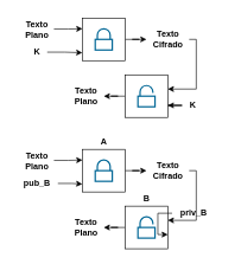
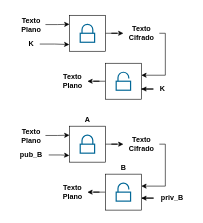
  <mxCell id="0" />
  <mxCell id="1" parent="0" />
  <mxCell id="2" style="edgeStyle=orthogonalEdgeStyle;rounded=0;orthogonalLoop=1;jettySize=auto;html=1;exitX=0;exitY=0.5;exitDx=0;exitDy=0;" parent="1" source="3" target="13" edge="1"><mxGeometry relative="1" as="geometry" /></mxCell>
  <mxCell id="3" value="" style="rounded=0;whiteSpace=wrap;html=1;" parent="1" vertex="1"><mxGeometry x="175" y="105" width="60" height="60" as="geometry" /></mxCell>
  <mxCell id="4" style="edgeStyle=orthogonalEdgeStyle;rounded=0;orthogonalLoop=1;jettySize=auto;html=1;entryX=0;entryY=0.5;entryDx=0;entryDy=0;entryPerimeter=0;" parent="1" source="5" target="9" edge="1"><mxGeometry relative="1" as="geometry"><mxPoint x="255" y="55" as="targetPoint" /></mxGeometry></mxCell>
  <mxCell id="5" value="" style="rounded=0;whiteSpace=wrap;html=1;" parent="1" vertex="1"><mxGeometry x="115" y="25" width="60" height="60" as="geometry" /></mxCell>
  <mxCell id="6" style="edgeStyle=orthogonalEdgeStyle;rounded=0;orthogonalLoop=1;jettySize=auto;html=1;entryX=0;entryY=0.25;entryDx=0;entryDy=0;" parent="1" source="7" target="5" edge="1"><mxGeometry relative="1" as="geometry" /></mxCell>
  <mxCell id="7" value="&lt;div&gt;Texto&lt;/div&gt;&lt;div&gt;Plano&lt;/div&gt;" style="text;html=1;align=center;verticalAlign=middle;resizable=0;points=[];autosize=1;strokeColor=none;fillColor=none;fontStyle=1" parent="1" vertex="1"><mxGeometry x="26" y="20" width="49" height="41" as="geometry" /></mxCell>
  <mxCell id="8" value="&lt;div&gt;K&lt;/div&gt;" style="text;html=1;align=center;verticalAlign=middle;resizable=0;points=[];autosize=1;strokeColor=none;fillColor=none;fontStyle=1" parent="1" vertex="1"><mxGeometry x="35.5" y="58" width="30" height="30" as="geometry" /></mxCell>
  <mxCell id="9" value="&lt;div&gt;Texto&lt;/div&gt;&lt;div&gt;Cifrado&lt;br&gt;&lt;/div&gt;" style="text;html=1;align=center;verticalAlign=middle;resizable=0;points=[];autosize=1;strokeColor=none;fillColor=none;fontStyle=1" parent="1" vertex="1"><mxGeometry x="205" y="35" width="60" height="40" as="geometry" /></mxCell>
  <mxCell id="10" style="edgeStyle=orthogonalEdgeStyle;rounded=0;orthogonalLoop=1;jettySize=auto;html=1;entryX=1;entryY=0.333;entryDx=0;entryDy=0;entryPerimeter=0;" parent="1" source="9" target="3" edge="1"><mxGeometry relative="1" as="geometry"><Array as="points"><mxPoint x="275" y="55" /><mxPoint x="275" y="125" /></Array></mxGeometry></mxCell>
  <mxCell id="11" value="K" style="text;html=1;align=center;verticalAlign=middle;resizable=0;points=[];autosize=1;strokeColor=none;fillColor=none;fontStyle=1" parent="1" vertex="1"><mxGeometry x="255" y="133" width="30" height="30" as="geometry" /></mxCell>
  <mxCell id="12" style="edgeStyle=orthogonalEdgeStyle;rounded=0;orthogonalLoop=1;jettySize=auto;html=1;entryX=1;entryY=0.717;entryDx=0;entryDy=0;entryPerimeter=0;" parent="1" source="11" target="3" edge="1"><mxGeometry relative="1" as="geometry" /></mxCell>
  <mxCell id="13" value="&lt;div&gt;Texto&lt;/div&gt;&lt;div&gt;Plano&lt;/div&gt;" style="text;html=1;align=center;verticalAlign=middle;resizable=0;points=[];autosize=1;strokeColor=none;fillColor=none;fontStyle=1" parent="1" vertex="1"><mxGeometry x="95" y="115" width="50" height="40" as="geometry" /></mxCell>
  <mxCell id="14" value="" style="html=1;verticalLabelPosition=bottom;align=center;labelBackgroundColor=#ffffff;verticalAlign=top;strokeWidth=2;strokeColor=light-dark(#036897, #ededed);shadow=0;dashed=0;shape=mxgraph.ios7.icons.unlocked;" parent="1" vertex="1"><mxGeometry x="193" y="120" width="24" height="30" as="geometry" /></mxCell>
  <mxCell id="15" value="" style="html=1;verticalLabelPosition=bottom;align=center;labelBackgroundColor=#ffffff;verticalAlign=top;strokeWidth=2;strokeColor=light-dark(#036897, #32a0ff);shadow=0;dashed=0;shape=mxgraph.ios7.icons.locked;" parent="1" vertex="1"><mxGeometry x="133" y="40" width="24" height="30" as="geometry" /></mxCell>
  <mxCell id="16" style="edgeStyle=orthogonalEdgeStyle;rounded=0;orthogonalLoop=1;jettySize=auto;html=1;entryX=-0.003;entryY=0.814;entryDx=0;entryDy=0;entryPerimeter=0;" parent="1" source="8" target="5" edge="1"><mxGeometry relative="1" as="geometry" /></mxCell>
  <mxCell id="17" style="edgeStyle=orthogonalEdgeStyle;rounded=0;orthogonalLoop=1;jettySize=auto;html=1;exitX=0;exitY=0.5;exitDx=0;exitDy=0;" edge="1" parent="1" source="18" target="27"><mxGeometry relative="1" as="geometry" /></mxCell>
  <mxCell id="18" value="" style="rounded=0;whiteSpace=wrap;html=1;" vertex="1" parent="1"><mxGeometry x="175" y="290" width="60" height="60" as="geometry" /></mxCell>
  <mxCell id="19" style="edgeStyle=orthogonalEdgeStyle;rounded=0;orthogonalLoop=1;jettySize=auto;html=1;entryX=0;entryY=0.5;entryDx=0;entryDy=0;entryPerimeter=0;" edge="1" parent="1" source="20" target="24"><mxGeometry relative="1" as="geometry"><mxPoint x="255" y="240" as="targetPoint" /></mxGeometry></mxCell>
  <mxCell id="20" value="" style="rounded=0;whiteSpace=wrap;html=1;" vertex="1" parent="1"><mxGeometry x="115" y="210" width="60" height="60" as="geometry" /></mxCell>
  <mxCell id="21" style="edgeStyle=orthogonalEdgeStyle;rounded=0;orthogonalLoop=1;jettySize=auto;html=1;entryX=0;entryY=0.25;entryDx=0;entryDy=0;" edge="1" parent="1" source="22" target="20"><mxGeometry relative="1" as="geometry" /></mxCell>
  <mxCell id="22" value="&lt;div&gt;Texto&lt;/div&gt;&lt;div&gt;Plano&lt;/div&gt;" style="text;html=1;align=center;verticalAlign=middle;resizable=0;points=[];autosize=1;strokeColor=none;fillColor=none;fontStyle=1" vertex="1" parent="1"><mxGeometry x="26" y="205" width="49" height="41" as="geometry" /></mxCell>
  <mxCell id="23" value="pub_B" style="text;html=1;align=center;verticalAlign=middle;resizable=0;points=[];autosize=1;strokeColor=none;fillColor=none;fontStyle=1" vertex="1" parent="1"><mxGeometry x="20.5" y="243" width="60" height="30" as="geometry" /></mxCell>
  <mxCell id="24" value="&lt;div&gt;Texto&lt;/div&gt;&lt;div&gt;Cifrado&lt;br&gt;&lt;/div&gt;" style="text;html=1;align=center;verticalAlign=middle;resizable=0;points=[];autosize=1;strokeColor=none;fillColor=none;fontStyle=1" vertex="1" parent="1"><mxGeometry x="205" y="220" width="60" height="40" as="geometry" /></mxCell>
  <mxCell id="25" style="edgeStyle=orthogonalEdgeStyle;rounded=0;orthogonalLoop=1;jettySize=auto;html=1;entryX=1;entryY=0.333;entryDx=0;entryDy=0;entryPerimeter=0;" edge="1" parent="1" source="24" target="18"><mxGeometry relative="1" as="geometry"><Array as="points"><mxPoint x="275" y="240" /><mxPoint x="275" y="310" /></Array></mxGeometry></mxCell>
- <mxCell id="26" value="priv_B" style="text;html=1;align=center;verticalAlign=middle;resizable=0;points=[];autosize=1;strokeColor=none;fillColor=none;fontStyle=1" vertex="1" parent="1"><mxGeometry x="241" y="285" width="60" height="30" as="geometry" /></mxCell>
+ <mxCell id="26" value="priv_B" style="text;html=1;align=center;verticalAlign=middle;resizable=0;points=[];autosize=1;strokeColor=none;fillColor=none;fontStyle=1" vertex="1" parent="1"><mxGeometry x="256" y="315" width="60" height="30" as="geometry" /></mxCell>
  <mxCell id="27" value="&lt;div&gt;Texto&lt;/div&gt;&lt;div&gt;Plano&lt;/div&gt;" style="text;html=1;align=center;verticalAlign=middle;resizable=0;points=[];autosize=1;strokeColor=none;fillColor=none;fontStyle=1" vertex="1" parent="1"><mxGeometry x="95" y="300" width="50" height="40" as="geometry" /></mxCell>
  <mxCell id="28" value="" style="html=1;verticalLabelPosition=bottom;align=center;labelBackgroundColor=#ffffff;verticalAlign=top;strokeWidth=2;strokeColor=light-dark(#036897, #ededed);shadow=0;dashed=0;shape=mxgraph.ios7.icons.unlocked;" vertex="1" parent="1"><mxGeometry x="193" y="305" width="24" height="30" as="geometry" /></mxCell>
  <mxCell id="29" value="" style="html=1;verticalLabelPosition=bottom;align=center;labelBackgroundColor=#ffffff;verticalAlign=top;strokeWidth=2;strokeColor=light-dark(#036897, #32a0ff);shadow=0;dashed=0;shape=mxgraph.ios7.icons.locked;" vertex="1" parent="1"><mxGeometry x="133" y="225" width="24" height="30" as="geometry" /></mxCell>
  <mxCell id="30" style="edgeStyle=orthogonalEdgeStyle;rounded=0;orthogonalLoop=1;jettySize=auto;html=1;entryX=-0.003;entryY=0.814;entryDx=0;entryDy=0;entryPerimeter=0;" edge="1" parent="1" source="23" target="20"><mxGeometry relative="1" as="geometry" /></mxCell>
  <mxCell id="31" value="A" style="text;html=1;align=center;verticalAlign=middle;resizable=0;points=[];autosize=1;strokeColor=none;fillColor=none;fontStyle=1" vertex="1" parent="1"><mxGeometry x="130" y="185" width="30" height="30" as="geometry" /></mxCell>
  <mxCell id="32" value="B" style="text;html=1;align=center;verticalAlign=middle;resizable=0;points=[];autosize=1;strokeColor=none;fillColor=none;fontStyle=1" vertex="1" parent="1"><mxGeometry x="190" y="264" width="30" height="30" as="geometry" /></mxCell>
  <mxCell id="33" style="edgeStyle=orthogonalEdgeStyle;rounded=0;orthogonalLoop=1;jettySize=auto;html=1;entryX=1;entryY=0.667;entryDx=0;entryDy=0;entryPerimeter=0;" edge="1" parent="1" source="26" target="18"><mxGeometry relative="1" as="geometry" /></mxCell>
